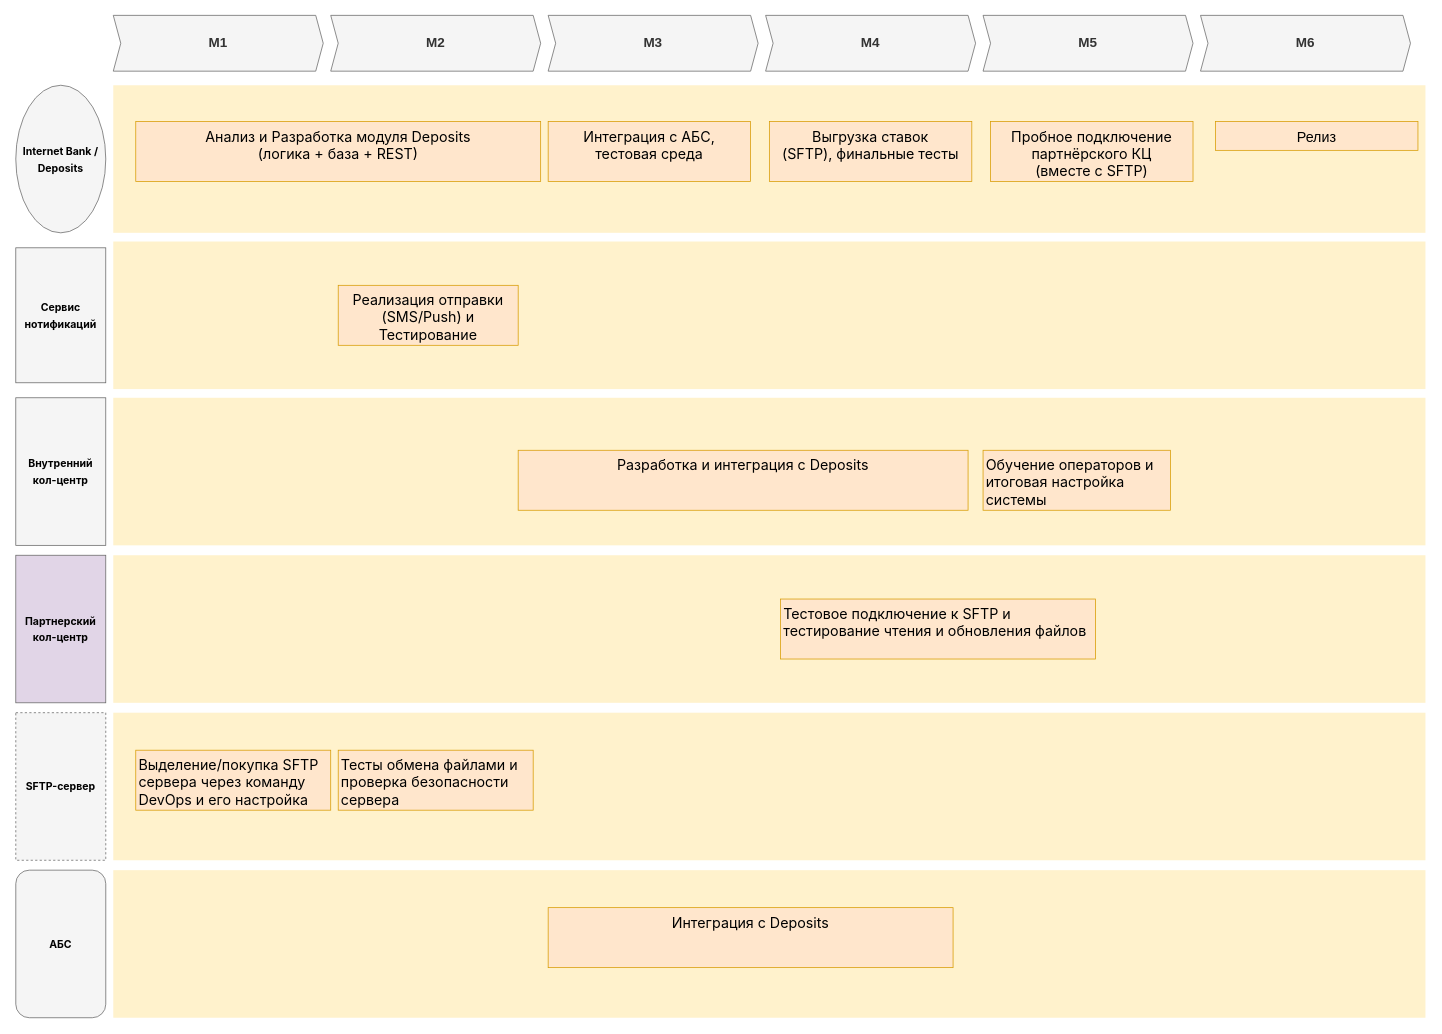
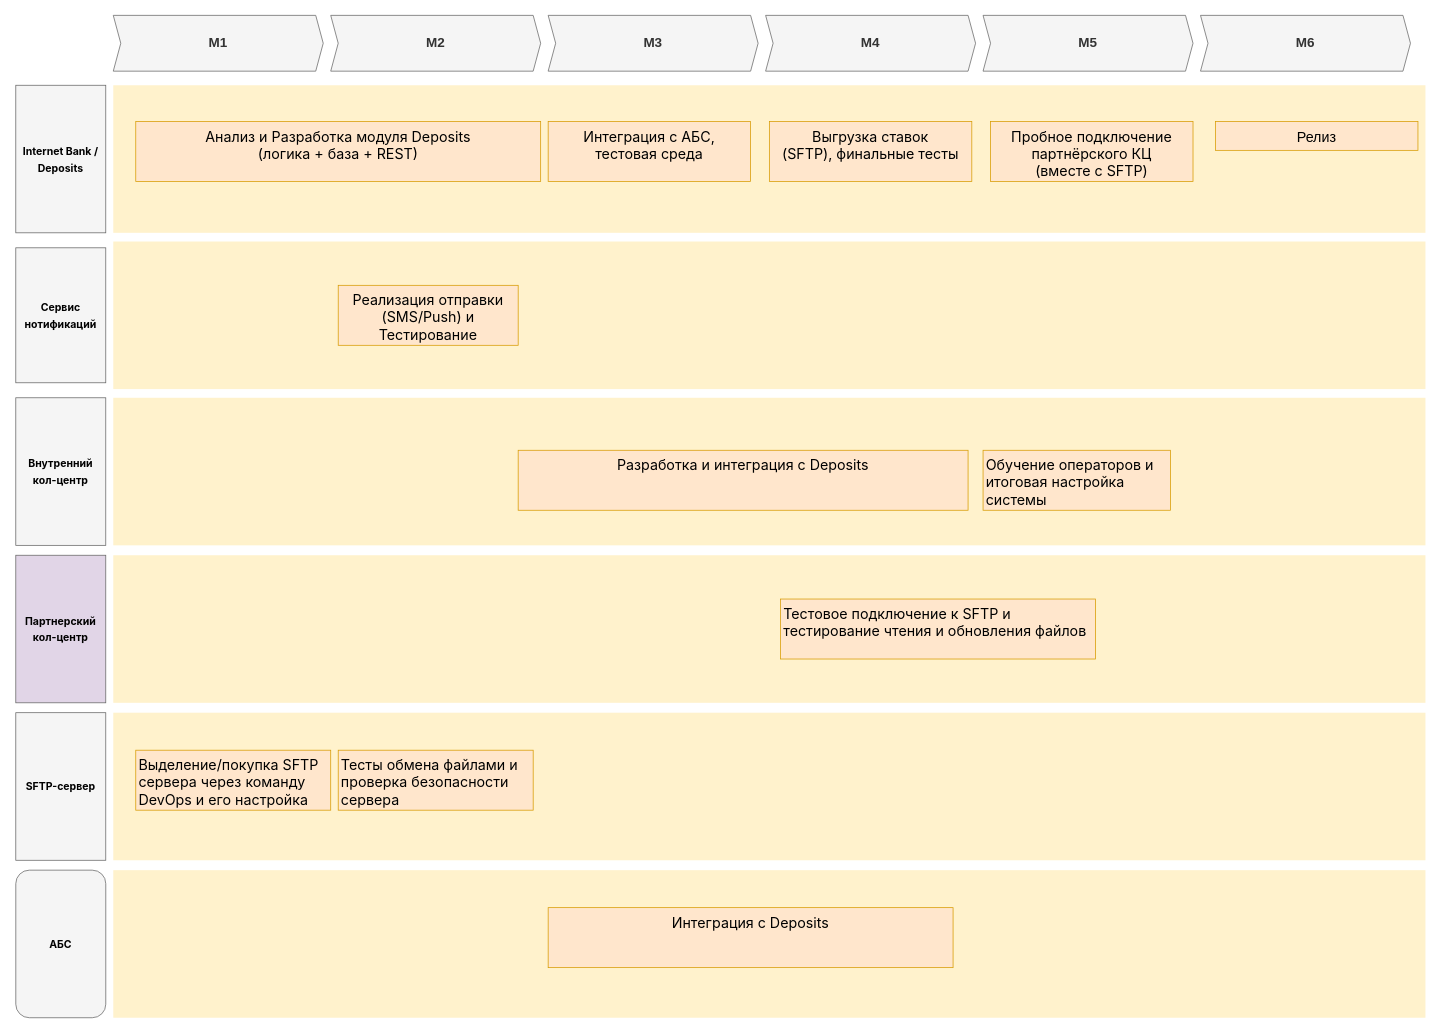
  <mxCell id="0" />
  <mxCell id="1" parent="0" />
  <mxCell id="2" value="" style="shape=rect;fillColor=#fff2cc;strokeColor=none;fontSize=24;html=1;whiteSpace=wrap;align=left;verticalAlign=top;spacing=5;rounded=0;movable=0;resizable=0;rotatable=0;deletable=0;editable=0;locked=1;connectable=0;" parent="1" vertex="1"><mxGeometry x="150" y="321.6" width="1750" height="196.8" as="geometry" /></mxCell>
  <mxCell id="3" value="" style="shape=rect;fillColor=#fff2cc;strokeColor=none;fontSize=24;html=1;whiteSpace=wrap;align=left;verticalAlign=top;spacing=5;rounded=0;movable=0;resizable=0;rotatable=0;deletable=0;editable=0;locked=1;connectable=0;" parent="1" vertex="1"><mxGeometry x="150" y="113.2" width="1750" height="196.8" as="geometry" /></mxCell>
- <mxCell id="4" value="&lt;strong style=&quot;color: rgb(0, 0, 0); font-family: -apple-system, &amp;quot;system-ui&amp;quot;, &amp;quot;Segoe WPC&amp;quot;, &amp;quot;Segoe UI&amp;quot;, system-ui, Ubuntu, &amp;quot;Droid Sans&amp;quot;, sans-serif; font-size: 14px; text-align: start;&quot;&gt;Internet Bank / Deposits&lt;/strong&gt;" style="ellipse;whiteSpace=wrap;html=1;fillColor=#f5f5f5;fontColor=#333333;strokeColor=#666666;fontSize=18;" parent="1" vertex="1"><mxGeometry x="20" y="113.2" width="120" height="196.8" as="geometry" /></mxCell>
+ <mxCell id="4" value="&lt;strong style=&quot;color: rgb(0, 0, 0); font-family: -apple-system, &amp;quot;system-ui&amp;quot;, &amp;quot;Segoe WPC&amp;quot;, &amp;quot;Segoe UI&amp;quot;, system-ui, Ubuntu, &amp;quot;Droid Sans&amp;quot;, sans-serif; font-size: 14px; text-align: start;&quot;&gt;Internet Bank / Deposits&lt;/strong&gt;" style="rounded=0;whiteSpace=wrap;html=1;fillColor=#f5f5f5;fontColor=#333333;strokeColor=#666666;fontSize=18;" parent="1" vertex="1"><mxGeometry x="20" y="113.2" width="120" height="196.8" as="geometry" /></mxCell>
  <mxCell id="5" value="&lt;strong style=&quot;color: rgb(0, 0, 0); font-family: -apple-system, &amp;quot;system-ui&amp;quot;, &amp;quot;Segoe WPC&amp;quot;, &amp;quot;Segoe UI&amp;quot;, system-ui, Ubuntu, &amp;quot;Droid Sans&amp;quot;, sans-serif; font-size: 14px; text-align: start;&quot;&gt;Сервис нотификаций&lt;/strong&gt;" style="rounded=0;whiteSpace=wrap;html=1;fillColor=#f5f5f5;fontColor=#333333;strokeColor=#666666;fontSize=18;" parent="1" vertex="1"><mxGeometry x="20" y="330" width="120" height="180" as="geometry" /></mxCell>
  <mxCell id="6" value="M1" style="shape=step;perimeter=stepPerimeter;whiteSpace=wrap;html=1;fixedSize=1;size=10;fillColor=#f5f5f5;strokeColor=#666666;fontSize=18;fontStyle=1;align=center;rounded=0;fontColor=#333333;" parent="1" vertex="1"><mxGeometry x="150" y="20" width="280" height="74.4" as="geometry" /></mxCell>
  <mxCell id="7" value="M2" style="shape=step;perimeter=stepPerimeter;whiteSpace=wrap;html=1;fixedSize=1;size=10;fillColor=#f5f5f5;strokeColor=#666666;fontSize=18;fontStyle=1;align=center;rounded=0;fontColor=#333333;" parent="1" vertex="1"><mxGeometry x="440" y="20" width="280" height="74.4" as="geometry" /></mxCell>
  <mxCell id="8" value="M3" style="shape=step;perimeter=stepPerimeter;whiteSpace=wrap;html=1;fixedSize=1;size=10;fillColor=#f5f5f5;strokeColor=#666666;fontSize=18;fontStyle=1;align=center;rounded=0;fontColor=#333333;" parent="1" vertex="1"><mxGeometry x="730" y="20" width="280" height="74.4" as="geometry" /></mxCell>
  <mxCell id="9" value="M4" style="shape=step;perimeter=stepPerimeter;whiteSpace=wrap;html=1;fixedSize=1;size=10;fillColor=#f5f5f5;strokeColor=#666666;fontSize=18;fontStyle=1;align=center;rounded=0;fontColor=#333333;" parent="1" vertex="1"><mxGeometry x="1020" y="20" width="280" height="74.4" as="geometry" /></mxCell>
  <mxCell id="10" value="M5" style="shape=step;perimeter=stepPerimeter;whiteSpace=wrap;html=1;fixedSize=1;size=10;fillColor=#f5f5f5;strokeColor=#666666;fontSize=18;fontStyle=1;align=center;rounded=0;fontColor=#333333;" parent="1" vertex="1"><mxGeometry x="1310" y="20" width="280" height="74.4" as="geometry" /></mxCell>
  <mxCell id="11" value="M6" style="shape=step;perimeter=stepPerimeter;whiteSpace=wrap;html=1;fixedSize=1;size=10;fillColor=#f5f5f5;strokeColor=#666666;fontSize=18;fontStyle=1;align=center;rounded=0;fontColor=#333333;" parent="1" vertex="1"><mxGeometry x="1600" y="20" width="280" height="74.4" as="geometry" /></mxCell>
  <mxCell id="12" value="" style="shape=rect;fillColor=#fff2cc;strokeColor=none;fontSize=24;html=1;whiteSpace=wrap;align=left;verticalAlign=top;spacing=5;rounded=0;movable=0;resizable=0;rotatable=0;deletable=0;editable=0;locked=1;connectable=0;" parent="1" vertex="1"><mxGeometry x="150" y="530" width="1750" height="196.8" as="geometry" /></mxCell>
  <mxCell id="13" value="" style="shape=rect;fillColor=#fff2cc;strokeColor=none;fontSize=24;html=1;whiteSpace=wrap;align=left;verticalAlign=top;spacing=5;rounded=0;movable=0;resizable=0;rotatable=0;deletable=0;editable=0;locked=1;connectable=0;" parent="1" vertex="1"><mxGeometry x="150" y="740" width="1750" height="196.8" as="geometry" /></mxCell>
  <mxCell id="14" value="" style="shape=rect;fillColor=#fff2cc;strokeColor=none;fontSize=24;html=1;whiteSpace=wrap;align=left;verticalAlign=top;spacing=5;rounded=0;movable=0;resizable=0;rotatable=0;deletable=0;editable=0;locked=1;connectable=0;" parent="1" vertex="1"><mxGeometry x="150" y="950" width="1750" height="196.8" as="geometry" /></mxCell>
  <mxCell id="15" value="" style="shape=rect;fillColor=#fff2cc;strokeColor=none;fontSize=24;html=1;whiteSpace=wrap;align=left;verticalAlign=top;spacing=5;rounded=0;movable=0;resizable=0;rotatable=0;deletable=0;editable=0;locked=1;connectable=0;" parent="1" vertex="1"><mxGeometry x="150" y="1160" width="1750" height="196.8" as="geometry" /></mxCell>
  <mxCell id="16" value="&lt;strong style=&quot;color: rgb(0, 0, 0); font-family: -apple-system, &amp;quot;system-ui&amp;quot;, &amp;quot;Segoe WPC&amp;quot;, &amp;quot;Segoe UI&amp;quot;, system-ui, Ubuntu, &amp;quot;Droid Sans&amp;quot;, sans-serif; font-size: 14px; text-align: start;&quot;&gt;Внутренний кол-центр&lt;/strong&gt;" style="rounded=0;whiteSpace=wrap;html=1;fillColor=#f5f5f5;fontColor=#333333;strokeColor=#666666;fontSize=18;" parent="1" vertex="1"><mxGeometry x="20" y="530" width="120" height="196.8" as="geometry" /></mxCell>
  <mxCell id="17" value="&lt;strong style=&quot;color: rgb(0, 0, 0); font-family: -apple-system, &amp;quot;system-ui&amp;quot;, &amp;quot;Segoe WPC&amp;quot;, &amp;quot;Segoe UI&amp;quot;, system-ui, Ubuntu, &amp;quot;Droid Sans&amp;quot;, sans-serif; font-size: 14px; text-align: start;&quot;&gt;Партнерский кол-центр&lt;/strong&gt;" style="rounded=0;whiteSpace=wrap;html=1;fillColor=#e1d5e7;fontColor=#333333;strokeColor=#666666;fontSize=18;" parent="1" vertex="1"><mxGeometry x="20" y="740" width="120" height="196.8" as="geometry" /></mxCell>
- <mxCell id="18" value="&lt;strong style=&quot;color: rgb(0, 0, 0); font-family: -apple-system, &amp;quot;system-ui&amp;quot;, &amp;quot;Segoe WPC&amp;quot;, &amp;quot;Segoe UI&amp;quot;, system-ui, Ubuntu, &amp;quot;Droid Sans&amp;quot;, sans-serif; font-size: 14px; text-align: start;&quot;&gt;SFTP-сервер&lt;/strong&gt;" style="rounded=0;whiteSpace=wrap;html=1;fillColor=#f5f5f5;fontColor=#333333;strokeColor=#666666;fontSize=18;dashed=1;" parent="1" vertex="1"><mxGeometry x="20" y="950" width="120" height="196.8" as="geometry" /></mxCell>
+ <mxCell id="18" value="&lt;strong style=&quot;color: rgb(0, 0, 0); font-family: -apple-system, &amp;quot;system-ui&amp;quot;, &amp;quot;Segoe WPC&amp;quot;, &amp;quot;Segoe UI&amp;quot;, system-ui, Ubuntu, &amp;quot;Droid Sans&amp;quot;, sans-serif; font-size: 14px; text-align: start;&quot;&gt;SFTP-сервер&lt;/strong&gt;" style="rounded=0;whiteSpace=wrap;html=1;fillColor=#f5f5f5;fontColor=#333333;strokeColor=#666666;fontSize=18;" parent="1" vertex="1"><mxGeometry x="20" y="950" width="120" height="196.8" as="geometry" /></mxCell>
  <mxCell id="19" value="&lt;div&gt;Релиз&lt;/div&gt;" style="shape=rect;fillColor=#ffe6cc;strokeColor=#d79b00;fontSize=19;html=1;whiteSpace=wrap;align=center;verticalAlign=top;spacing=5;rounded=0;" parent="1" vertex="1"><mxGeometry x="1620" y="161.6" width="270" height="38.4" as="geometry" /></mxCell>
  <mxCell id="20" value="&lt;span style=&quot;font-family: -apple-system, &amp;quot;system-ui&amp;quot;, &amp;quot;Segoe WPC&amp;quot;, &amp;quot;Segoe UI&amp;quot;, system-ui, Ubuntu, &amp;quot;Droid Sans&amp;quot;, sans-serif; text-align: start; float: none; color: rgb(0, 0, 0); display: inline !important;&quot;&gt;Пробное подключение партнёрского КЦ&lt;/span&gt;&lt;br style=&quot;font-family: -apple-system, &amp;quot;system-ui&amp;quot;, &amp;quot;Segoe WPC&amp;quot;, &amp;quot;Segoe UI&amp;quot;, system-ui, Ubuntu, &amp;quot;Droid Sans&amp;quot;, sans-serif; text-align: start; color: rgb(0, 0, 0);&quot;&gt;&lt;span style=&quot;font-family: -apple-system, &amp;quot;system-ui&amp;quot;, &amp;quot;Segoe WPC&amp;quot;, &amp;quot;Segoe UI&amp;quot;, system-ui, Ubuntu, &amp;quot;Droid Sans&amp;quot;, sans-serif; text-align: start; float: none; color: rgb(0, 0, 0); display: inline !important;&quot;&gt;(вместе с SFTP)&lt;/span&gt;" style="shape=rect;fillColor=#ffe6cc;strokeColor=#d79b00;fontSize=19;html=1;whiteSpace=wrap;align=center;verticalAlign=top;spacing=5;rounded=0;" parent="1" vertex="1"><mxGeometry x="1320" y="161.6" width="270" height="80" as="geometry" /></mxCell>
  <mxCell id="21" value="&lt;span style=&quot;font-family: -apple-system, &amp;quot;system-ui&amp;quot;, &amp;quot;Segoe WPC&amp;quot;, &amp;quot;Segoe UI&amp;quot;, system-ui, Ubuntu, &amp;quot;Droid Sans&amp;quot;, sans-serif; text-align: start; float: none; color: rgb(0, 0, 0); display: inline !important;&quot;&gt;Выгрузка ставок&lt;/span&gt;&lt;br style=&quot;font-family: -apple-system, &amp;quot;system-ui&amp;quot;, &amp;quot;Segoe WPC&amp;quot;, &amp;quot;Segoe UI&amp;quot;, system-ui, Ubuntu, &amp;quot;Droid Sans&amp;quot;, sans-serif; text-align: start; color: rgb(0, 0, 0);&quot;&gt;&lt;span style=&quot;font-family: -apple-system, &amp;quot;system-ui&amp;quot;, &amp;quot;Segoe WPC&amp;quot;, &amp;quot;Segoe UI&amp;quot;, system-ui, Ubuntu, &amp;quot;Droid Sans&amp;quot;, sans-serif; text-align: start; float: none; color: rgb(0, 0, 0); display: inline !important;&quot;&gt;(SFTP), финальные тесты&lt;/span&gt;" style="shape=rect;fillColor=#ffe6cc;strokeColor=#d79b00;fontSize=19;html=1;whiteSpace=wrap;align=center;verticalAlign=top;spacing=5;rounded=0;" parent="1" vertex="1"><mxGeometry x="1025" y="161.6" width="270" height="80" as="geometry" /></mxCell>
  <mxCell id="22" value="&lt;span style=&quot;font-family: -apple-system, &amp;quot;system-ui&amp;quot;, &amp;quot;Segoe WPC&amp;quot;, &amp;quot;Segoe UI&amp;quot;, system-ui, Ubuntu, &amp;quot;Droid Sans&amp;quot;, sans-serif; text-align: start; float: none; color: rgb(0, 0, 0); display: inline !important;&quot;&gt;Интеграция с АБС,&lt;/span&gt;&lt;br style=&quot;font-family: -apple-system, &amp;quot;system-ui&amp;quot;, &amp;quot;Segoe WPC&amp;quot;, &amp;quot;Segoe UI&amp;quot;, system-ui, Ubuntu, &amp;quot;Droid Sans&amp;quot;, sans-serif; text-align: start; color: rgb(0, 0, 0);&quot;&gt;&lt;span style=&quot;font-family: -apple-system, &amp;quot;system-ui&amp;quot;, &amp;quot;Segoe WPC&amp;quot;, &amp;quot;Segoe UI&amp;quot;, system-ui, Ubuntu, &amp;quot;Droid Sans&amp;quot;, sans-serif; text-align: start; float: none; color: rgb(0, 0, 0); display: inline !important;&quot;&gt;тестовая среда&lt;/span&gt;" style="shape=rect;fillColor=#ffe6cc;strokeColor=#d79b00;fontSize=19;html=1;whiteSpace=wrap;align=center;verticalAlign=top;spacing=5;rounded=0;" parent="1" vertex="1"><mxGeometry x="730" y="161.6" width="270" height="80" as="geometry" /></mxCell>
  <mxCell id="23" value="&lt;span style=&quot;font-family: -apple-system, &amp;quot;system-ui&amp;quot;, &amp;quot;Segoe WPC&amp;quot;, &amp;quot;Segoe UI&amp;quot;, system-ui, Ubuntu, &amp;quot;Droid Sans&amp;quot;, sans-serif;&quot;&gt;Анализ и&amp;nbsp;&lt;/span&gt;&lt;span style=&quot;color: light-dark(rgb(0, 0, 0), rgb(255, 255, 255)); background-color: transparent; font-family: -apple-system, &amp;quot;system-ui&amp;quot;, &amp;quot;Segoe WPC&amp;quot;, &amp;quot;Segoe UI&amp;quot;, system-ui, Ubuntu, &amp;quot;Droid Sans&amp;quot;, sans-serif;&quot;&gt;Разработка модуля Deposits&lt;br&gt;&lt;/span&gt;&lt;span style=&quot;font-family: -apple-system, &amp;quot;system-ui&amp;quot;, &amp;quot;Segoe WPC&amp;quot;, &amp;quot;Segoe UI&amp;quot;, system-ui, Ubuntu, &amp;quot;Droid Sans&amp;quot;, sans-serif;&quot;&gt;(логика + база + REST)&lt;/span&gt;" style="shape=rect;fillColor=#ffe6cc;strokeColor=#d79b00;fontSize=19;html=1;whiteSpace=wrap;align=center;verticalAlign=top;spacing=5;rounded=0;" parent="1" vertex="1"><mxGeometry x="180" y="161.6" width="540" height="80" as="geometry" /></mxCell>
  <mxCell id="24" value="&lt;font&gt;&lt;span style=&quot;font-family: -apple-system, &amp;quot;system-ui&amp;quot;, &amp;quot;Segoe WPC&amp;quot;, &amp;quot;Segoe UI&amp;quot;, system-ui, Ubuntu, &amp;quot;Droid Sans&amp;quot;, sans-serif; text-align: start;&quot;&gt;Реализация отправки&lt;/span&gt;&lt;br style=&quot;font-family: -apple-system, &amp;quot;system-ui&amp;quot;, &amp;quot;Segoe WPC&amp;quot;, &amp;quot;Segoe UI&amp;quot;, system-ui, Ubuntu, &amp;quot;Droid Sans&amp;quot;, sans-serif; text-align: start;&quot;&gt;&lt;span style=&quot;font-family: -apple-system, &amp;quot;system-ui&amp;quot;, &amp;quot;Segoe WPC&amp;quot;, &amp;quot;Segoe UI&amp;quot;, system-ui, Ubuntu, &amp;quot;Droid Sans&amp;quot;, sans-serif; text-align: start;&quot;&gt;&lt;font style=&quot;&quot;&gt;(SMS/Push) и Тестирование&lt;/font&gt;&lt;/span&gt;&lt;/font&gt;" style="shape=rect;fillColor=#ffe6cc;strokeColor=#d79b00;fontSize=19;html=1;whiteSpace=wrap;align=center;verticalAlign=top;spacing=5;rounded=0;" parent="1" vertex="1"><mxGeometry x="450" y="380" width="240" height="80" as="geometry" /></mxCell>
  <mxCell id="25" value="&lt;div style=&quot;text-align: start;&quot;&gt;&lt;span style=&quot;background-color: transparent; color: light-dark(rgb(0, 0, 0), rgb(255, 255, 255));&quot;&gt;&lt;font face=&quot;-apple-system, system-ui, Segoe WPC, Segoe UI, system-ui, Ubuntu, Droid Sans, sans-serif&quot;&gt;Разработка и интеграция с Deposits&lt;/font&gt;&lt;/span&gt;&lt;/div&gt;" style="shape=rect;fillColor=#ffe6cc;strokeColor=#d79b00;fontSize=19;html=1;whiteSpace=wrap;align=center;verticalAlign=top;spacing=5;rounded=0;" parent="1" vertex="1"><mxGeometry x="690" y="600" width="600" height="80" as="geometry" /></mxCell>
  <mxCell id="26" value="&lt;div style=&quot;text-align: start;&quot;&gt;&lt;span style=&quot;background-color: transparent; color: light-dark(rgb(0, 0, 0), rgb(255, 255, 255));&quot;&gt;&lt;font face=&quot;-apple-system, system-ui, Segoe WPC, Segoe UI, system-ui, Ubuntu, Droid Sans, sans-serif&quot;&gt;Обучение операторов и итоговая настройка системы&lt;/font&gt;&lt;/span&gt;&lt;/div&gt;" style="shape=rect;fillColor=#ffe6cc;strokeColor=#d79b00;fontSize=19;html=1;whiteSpace=wrap;align=center;verticalAlign=top;spacing=5;rounded=0;" parent="1" vertex="1"><mxGeometry x="1310" y="600" width="250" height="80" as="geometry" /></mxCell>
  <mxCell id="27" value="&lt;div style=&quot;text-align: start;&quot;&gt;&lt;span style=&quot;background-color: transparent; color: light-dark(rgb(0, 0, 0), rgb(255, 255, 255));&quot;&gt;&lt;font face=&quot;-apple-system, system-ui, Segoe WPC, Segoe UI, system-ui, Ubuntu, Droid Sans, sans-serif&quot;&gt;Тестовое подключение к SFTP и тестирование чтения и обновления файлов&lt;/font&gt;&lt;/span&gt;&lt;/div&gt;" style="shape=rect;fillColor=#ffe6cc;strokeColor=#d79b00;fontSize=19;html=1;whiteSpace=wrap;align=center;verticalAlign=top;spacing=5;rounded=0;" parent="1" vertex="1"><mxGeometry x="1040" y="798.4" width="420" height="80" as="geometry" /></mxCell>
  <mxCell id="28" value="&lt;div style=&quot;text-align: start;&quot;&gt;&lt;span style=&quot;background-color: transparent; color: light-dark(rgb(0, 0, 0), rgb(255, 255, 255));&quot;&gt;&lt;font face=&quot;-apple-system, system-ui, Segoe WPC, Segoe UI, system-ui, Ubuntu, Droid Sans, sans-serif&quot;&gt;Выделение/покупка SFTP сервера через команду DevOps и его настройка&lt;/font&gt;&lt;/span&gt;&lt;/div&gt;" style="shape=rect;fillColor=#ffe6cc;strokeColor=#d79b00;fontSize=19;html=1;whiteSpace=wrap;align=center;verticalAlign=top;spacing=5;rounded=0;" parent="1" vertex="1"><mxGeometry x="180" y="1000" width="260" height="80" as="geometry" /></mxCell>
  <mxCell id="29" value="&lt;div style=&quot;text-align: start;&quot;&gt;&lt;span style=&quot;background-color: transparent; color: light-dark(rgb(0, 0, 0), rgb(255, 255, 255));&quot;&gt;&lt;font face=&quot;-apple-system, system-ui, Segoe WPC, Segoe UI, system-ui, Ubuntu, Droid Sans, sans-serif&quot;&gt;Тесты обмена файлами и проверка безопасности сервера&lt;/font&gt;&lt;/span&gt;&lt;/div&gt;" style="shape=rect;fillColor=#ffe6cc;strokeColor=#d79b00;fontSize=19;html=1;whiteSpace=wrap;align=center;verticalAlign=top;spacing=5;rounded=0;" parent="1" vertex="1"><mxGeometry x="450" y="1000" width="260" height="80" as="geometry" /></mxCell>
  <mxCell id="30" value="&lt;div style=&quot;text-align: start;&quot;&gt;&lt;span style=&quot;background-color: transparent; color: light-dark(rgb(0, 0, 0), rgb(255, 255, 255));&quot;&gt;&lt;font face=&quot;-apple-system, system-ui, Segoe WPC, Segoe UI, system-ui, Ubuntu, Droid Sans, sans-serif&quot;&gt;Интеграция с Deposits&lt;/font&gt;&lt;/span&gt;&lt;/div&gt;" style="shape=rect;fillColor=#ffe6cc;strokeColor=#d79b00;fontSize=19;html=1;whiteSpace=wrap;align=center;verticalAlign=top;spacing=5;rounded=0;" parent="1" vertex="1"><mxGeometry x="730" y="1210" width="540" height="80" as="geometry" /></mxCell>
  <mxCell id="31" value="&lt;strong style=&quot;color: rgb(0, 0, 0); font-family: -apple-system, &amp;quot;system-ui&amp;quot;, &amp;quot;Segoe WPC&amp;quot;, &amp;quot;Segoe UI&amp;quot;, system-ui, Ubuntu, &amp;quot;Droid Sans&amp;quot;, sans-serif; font-size: 14px; text-align: start;&quot;&gt;АБС&lt;/strong&gt;" style="whiteSpace=wrap;html=1;fillColor=#f5f5f5;fontColor=#333333;strokeColor=#666666;fontSize=18;rounded=1;" vertex="1" parent="1"><mxGeometry x="20" y="1160" width="120" height="196.8" as="geometry" /></mxCell>
